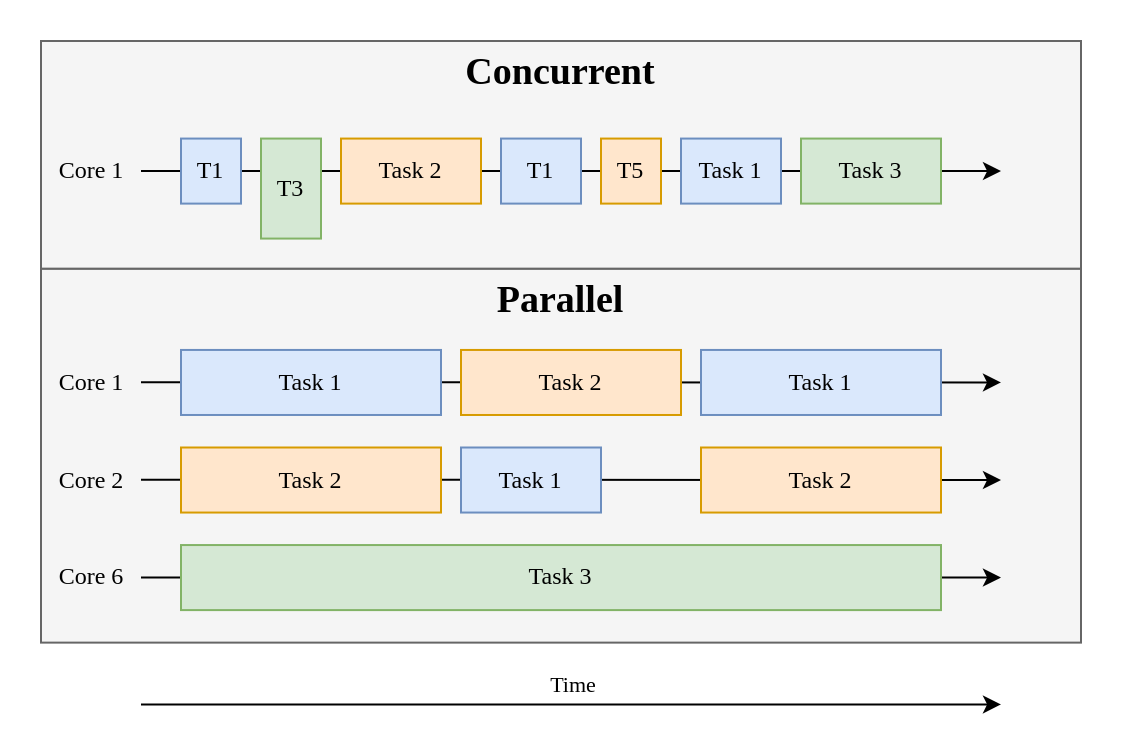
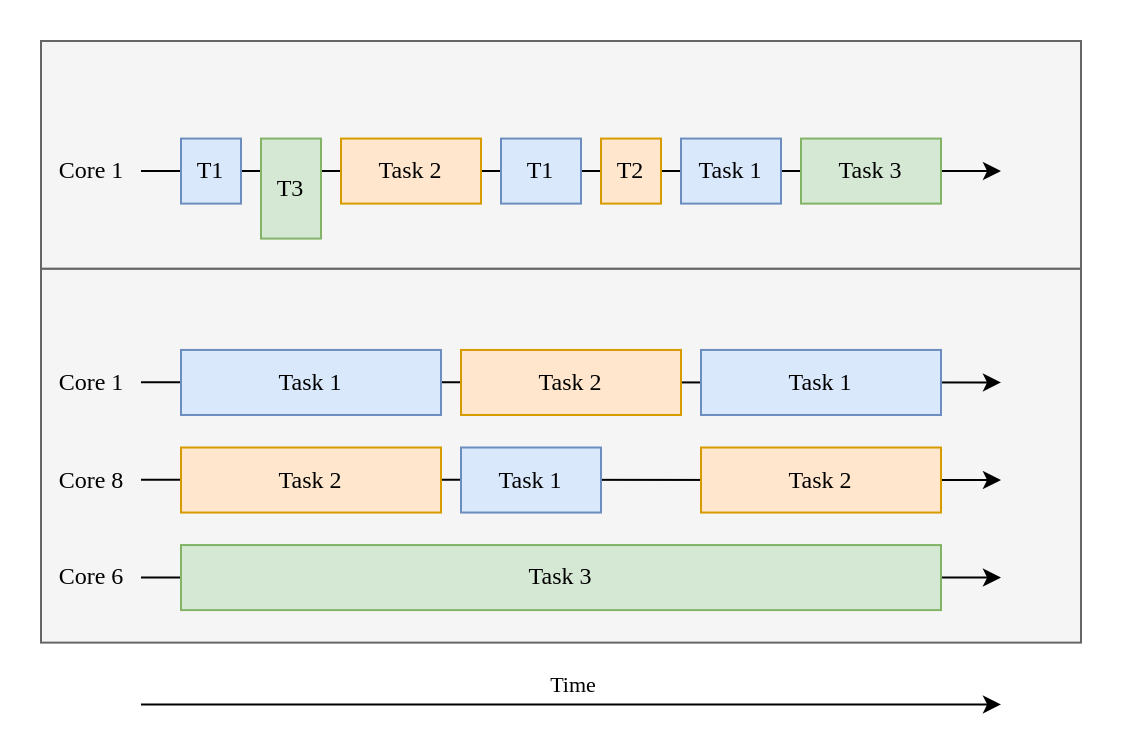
  <mxCell id="0" />
  <mxCell id="1" parent="0" />
  <mxCell id="2" value="" style="rounded=0;whiteSpace=wrap;html=1;sketch=0;fontFamily=IBM Plex Sans;fontSource=https%3A%2F%2Ffonts.googleapis.com%2Fcss%3Ffamily%3DIBM%2BPlex%2BSans;fontSize=19;align=left;verticalAlign=middle;fillColor=#f5f5f5;fontColor=#333333;strokeColor=#666666;" parent="1" vertex="1"><mxGeometry y="133.821" width="520.0" height="186.992" as="geometry" x="20" /></mxCell>
  <mxCell id="3" value="" style="endArrow=classic;html=1;rounded=0;fontFamily=IBM Plex Sans;fontSource=https%3A%2F%2Ffonts.googleapis.com%2Fcss%3Ffamily%3DIBM%2BPlex%2BSans;" parent="1" edge="1"><mxGeometry width="50.0" height="48.78" as="geometry"><mxPoint x="70" y="190.569" as="sourcePoint" /><mxPoint x="500" y="190.732" as="targetPoint" /></mxGeometry></mxCell>
  <mxCell id="4" value="" style="endArrow=classic;html=1;rounded=0;fontFamily=IBM Plex Sans;fontSource=https%3A%2F%2Ffonts.googleapis.com%2Fcss%3Ffamily%3DIBM%2BPlex%2BSans;" parent="1" edge="1"><mxGeometry width="50.0" height="48.78" as="geometry"><mxPoint x="70" y="239.35" as="sourcePoint" /><mxPoint x="500" y="239.512" as="targetPoint" /></mxGeometry></mxCell>
  <mxCell id="5" value="" style="rounded=0;whiteSpace=wrap;html=1;sketch=0;fontFamily=IBM Plex Sans;fontSource=https%3A%2F%2Ffonts.googleapis.com%2Fcss%3Ffamily%3DIBM%2BPlex%2BSans;fontSize=19;align=left;verticalAlign=middle;fillColor=#f5f5f5;fontColor=#333333;strokeColor=#666666;" parent="1" vertex="1"><mxGeometry width="520.0" height="113.821" as="geometry" x="20" y="20" /></mxCell>
  <mxCell id="6" value="" style="endArrow=classic;html=1;rounded=0;fontFamily=IBM Plex Sans;fontSource=https%3A%2F%2Ffonts.googleapis.com%2Fcss%3Ffamily%3DIBM%2BPlex%2BSans;" parent="1" edge="1"><mxGeometry width="50.0" height="48.78" as="geometry"><mxPoint x="70" y="85.041" as="sourcePoint" /><mxPoint x="500" y="85.041" as="targetPoint" /></mxGeometry></mxCell>
  <mxCell id="7" value="T1" style="rounded=0;whiteSpace=wrap;html=1;sketch=0;fillColor=#dae8fc;strokeColor=#6c8ebf;fontFamily=IBM Plex Sans;fontSource=https%3A%2F%2Ffonts.googleapis.com%2Fcss%3Ffamily%3DIBM%2BPlex%2BSans;align=center;verticalAlign=middle;" parent="1" vertex="1"><mxGeometry x="90" y="68.78" width="30.0" height="32.52" as="geometry" /></mxCell>
  <mxCell id="8" value="T1" style="rounded=0;whiteSpace=wrap;html=1;sketch=0;fillColor=#dae8fc;strokeColor=#6c8ebf;fontFamily=IBM Plex Sans;fontSource=https%3A%2F%2Ffonts.googleapis.com%2Fcss%3Ffamily%3DIBM%2BPlex%2BSans;" parent="1" vertex="1"><mxGeometry x="250" y="68.78" width="40.0" height="32.52" as="geometry" /></mxCell>
- <mxCell id="9" value="T5" style="rounded=0;whiteSpace=wrap;html=1;fillColor=#ffe6cc;strokeColor=#d79b00;fontFamily=IBM Plex Sans;fontSource=https%3A%2F%2Ffonts.googleapis.com%2Fcss%3Ffamily%3DIBM%2BPlex%2BSans;" parent="1" vertex="1"><mxGeometry x="300" y="68.78" width="30.0" height="32.52" as="geometry" /></mxCell>
+ <mxCell id="9" value="T2" style="rounded=0;whiteSpace=wrap;html=1;fillColor=#ffe6cc;strokeColor=#d79b00;fontFamily=IBM Plex Sans;fontSource=https%3A%2F%2Ffonts.googleapis.com%2Fcss%3Ffamily%3DIBM%2BPlex%2BSans;" parent="1" vertex="1"><mxGeometry x="300" y="68.78" width="30.0" height="32.52" as="geometry" /></mxCell>
  <mxCell id="10" value="Task 1" style="rounded=0;whiteSpace=wrap;html=1;sketch=0;fillColor=#dae8fc;strokeColor=#6c8ebf;fontFamily=IBM Plex Sans;fontSource=https%3A%2F%2Ffonts.googleapis.com%2Fcss%3Ffamily%3DIBM%2BPlex%2BSans;" parent="1" vertex="1"><mxGeometry x="340" y="68.78" width="50.0" height="32.52" as="geometry" /></mxCell>
  <mxCell id="11" value="Task 2" style="rounded=0;whiteSpace=wrap;html=1;fillColor=#ffe6cc;strokeColor=#d79b00;fontFamily=IBM Plex Sans;fontSource=https%3A%2F%2Ffonts.googleapis.com%2Fcss%3Ffamily%3DIBM%2BPlex%2BSans;" parent="1" vertex="1"><mxGeometry x="170" y="68.78" width="70.0" height="32.52" as="geometry" /></mxCell>
  <mxCell id="12" value="Task 3" style="rounded=0;whiteSpace=wrap;html=1;fillColor=#d5e8d4;strokeColor=#82b366;fontFamily=IBM Plex Sans;fontSource=https%3A%2F%2Ffonts.googleapis.com%2Fcss%3Ffamily%3DIBM%2BPlex%2BSans;" parent="1" vertex="1"><mxGeometry x="400" y="68.78" width="70.0" height="32.52" as="geometry" /></mxCell>
  <mxCell id="13" value="T3" style="rounded=0;whiteSpace=wrap;html=1;fillColor=#d5e8d4;strokeColor=#82b366;fontFamily=IBM Plex Sans;fontSource=https%3A%2F%2Ffonts.googleapis.com%2Fcss%3Ffamily%3DIBM%2BPlex%2BSans;" parent="1" vertex="1"><mxGeometry x="130" y="68.78" width="30.0" height="50" as="geometry" /></mxCell>
  <mxCell id="14" value="Core 1" style="text;html=1;align=center;verticalAlign=middle;resizable=0;points=[];autosize=1;strokeColor=none;fillColor=none;fontFamily=IBM Plex Sans;fontSource=https%3A%2F%2Ffonts.googleapis.com%2Fcss%3Ffamily%3DIBM%2BPlex%2BSans;" parent="1" vertex="1"><mxGeometry y="75.041" width="50" height="20" as="geometry" x="20" /></mxCell>
- <mxCell id="15" value="Concurrent" style="text;whiteSpace=wrap;html=1;fontSize=19;fontFamily=IBM Plex Sans;fontSource=https%3A%2F%2Ffonts.googleapis.com%2Fcss%3Ffamily%3DIBM%2BPlex%2BSans;fontStyle=1;verticalAlign=middle;align=center;" parent="1" vertex="1"><mxGeometry width="520.0" height="32.52" as="geometry" x="20" y="20" /></mxCell>
- <mxCell id="16" value="Parallel" style="text;whiteSpace=wrap;html=1;fontSize=19;fontFamily=IBM Plex Sans;fontSource=https%3A%2F%2Ffonts.googleapis.com%2Fcss%3Ffamily%3DIBM%2BPlex%2BSans;fontStyle=1;verticalAlign=middle;align=center;" parent="1" vertex="1"><mxGeometry y="133.821" width="520.0" height="32.52" as="geometry" x="20" /></mxCell>
  <mxCell id="17" value="Core 1" style="text;html=1;align=center;verticalAlign=middle;resizable=0;points=[];autosize=1;strokeColor=none;fillColor=none;fontFamily=IBM Plex Sans;fontSource=https%3A%2F%2Ffonts.googleapis.com%2Fcss%3Ffamily%3DIBM%2BPlex%2BSans;" parent="1" vertex="1"><mxGeometry y="180.732" width="50" height="20" as="geometry" x="20" /></mxCell>
- <mxCell id="18" value="Core 2" style="text;html=1;align=center;verticalAlign=middle;resizable=0;points=[];autosize=1;strokeColor=none;fillColor=none;fontFamily=IBM Plex Sans;fontSource=https%3A%2F%2Ffonts.googleapis.com%2Fcss%3Ffamily%3DIBM%2BPlex%2BSans;" parent="1" vertex="1"><mxGeometry y="229.512" width="50" height="20" as="geometry" x="20" /></mxCell>
+ <mxCell id="18" value="Core 8" style="text;html=1;align=center;verticalAlign=middle;resizable=0;points=[];autosize=1;strokeColor=none;fillColor=none;fontFamily=IBM Plex Sans;fontSource=https%3A%2F%2Ffonts.googleapis.com%2Fcss%3Ffamily%3DIBM%2BPlex%2BSans;" parent="1" vertex="1"><mxGeometry y="229.512" width="50" height="20" as="geometry" x="20" /></mxCell>
  <mxCell id="19" value="" style="endArrow=classic;html=1;rounded=0;fontFamily=IBM Plex Sans;fontSource=https%3A%2F%2Ffonts.googleapis.com%2Fcss%3Ffamily%3DIBM%2BPlex%2BSans;" parent="1" edge="1"><mxGeometry width="50.0" height="48.78" as="geometry"><mxPoint x="70" y="288.293" as="sourcePoint" /><mxPoint x="500" y="288.293" as="targetPoint" /></mxGeometry></mxCell>
  <mxCell id="20" value="Core 6" style="text;html=1;align=center;verticalAlign=middle;resizable=0;points=[];autosize=1;strokeColor=none;fillColor=none;fontFamily=IBM Plex Sans;fontSource=https%3A%2F%2Ffonts.googleapis.com%2Fcss%3Ffamily%3DIBM%2BPlex%2BSans;" parent="1" vertex="1"><mxGeometry y="278.293" width="50" height="20" as="geometry" x="20" /></mxCell>
  <mxCell id="21" value="Task 1" style="rounded=0;whiteSpace=wrap;html=1;fillColor=#dae8fc;strokeColor=#6c8ebf;sketch=0;fontFamily=IBM Plex Sans;fontSource=https%3A%2F%2Ffonts.googleapis.com%2Fcss%3Ffamily%3DIBM%2BPlex%2BSans;" parent="1" vertex="1"><mxGeometry x="90" y="174.472" width="130.0" height="32.52" as="geometry" /></mxCell>
  <mxCell id="22" value="Task 2" style="rounded=0;whiteSpace=wrap;html=1;fillColor=#ffe6cc;strokeColor=#d79b00;fontFamily=IBM Plex Sans;fontSource=https%3A%2F%2Ffonts.googleapis.com%2Fcss%3Ffamily%3DIBM%2BPlex%2BSans;" parent="1" vertex="1"><mxGeometry x="90" y="223.252" width="130.0" height="32.52" as="geometry" /></mxCell>
  <mxCell id="23" value="Task 2" style="rounded=0;whiteSpace=wrap;html=1;fillColor=#ffe6cc;strokeColor=#d79b00;fontFamily=IBM Plex Sans;fontSource=https%3A%2F%2Ffonts.googleapis.com%2Fcss%3Ffamily%3DIBM%2BPlex%2BSans;" parent="1" vertex="1"><mxGeometry x="230" y="174.472" width="110.0" height="32.52" as="geometry" /></mxCell>
  <mxCell id="24" value="Task 1" style="rounded=0;whiteSpace=wrap;html=1;fillColor=#dae8fc;strokeColor=#6c8ebf;sketch=0;fontFamily=IBM Plex Sans;fontSource=https%3A%2F%2Ffonts.googleapis.com%2Fcss%3Ffamily%3DIBM%2BPlex%2BSans;" parent="1" vertex="1"><mxGeometry x="350" y="174.472" width="120.0" height="32.52" as="geometry" /></mxCell>
  <mxCell id="25" value="Task 1" style="rounded=0;whiteSpace=wrap;html=1;fillColor=#dae8fc;strokeColor=#6c8ebf;sketch=0;fontFamily=IBM Plex Sans;fontSource=https%3A%2F%2Ffonts.googleapis.com%2Fcss%3Ffamily%3DIBM%2BPlex%2BSans;" parent="1" vertex="1"><mxGeometry x="230" y="223.252" width="70.0" height="32.52" as="geometry" /></mxCell>
  <mxCell id="26" value="Task 2" style="rounded=0;whiteSpace=wrap;html=1;fillColor=#ffe6cc;strokeColor=#d79b00;fontFamily=IBM Plex Sans;fontSource=https%3A%2F%2Ffonts.googleapis.com%2Fcss%3Ffamily%3DIBM%2BPlex%2BSans;" parent="1" vertex="1"><mxGeometry x="350" y="223.252" width="120.0" height="32.52" as="geometry" /></mxCell>
  <mxCell id="27" value="" style="endArrow=classic;html=1;rounded=0;fontFamily=IBM Plex Sans;fontSource=https%3A%2F%2Ffonts.googleapis.com%2Fcss%3Ffamily%3DIBM%2BPlex%2BSans;" parent="1" edge="1"><mxGeometry y="14.634" width="50.0" height="48.78" as="geometry"><mxPoint x="70" y="351.707" as="sourcePoint" /><mxPoint x="500" y="351.707" as="targetPoint" /></mxGeometry></mxCell>
  <mxCell id="28" value="Time" style="edgeLabel;html=1;align=center;verticalAlign=middle;resizable=0;points=[];fontSize=11;fontFamily=IBM Plex Sans;fontSource=https%3A%2F%2Ffonts.googleapis.com%2Fcss%3Ffamily%3DIBM%2BPlex%2BSans;labelBackgroundColor=none;" parent="27" vertex="1" connectable="0"><mxGeometry x="0.824" y="1" relative="1" as="geometry"><mxPoint x="-177" y="-9" as="offset" /></mxGeometry></mxCell>
  <mxCell id="29" value="Task 3" style="rounded=0;whiteSpace=wrap;html=1;fillColor=#d5e8d4;strokeColor=#82b366;fontFamily=IBM Plex Sans;fontSource=https%3A%2F%2Ffonts.googleapis.com%2Fcss%3Ffamily%3DIBM%2BPlex%2BSans;" parent="1" vertex="1"><mxGeometry x="90" y="272.033" width="380.0" height="32.52" as="geometry" /></mxCell>
